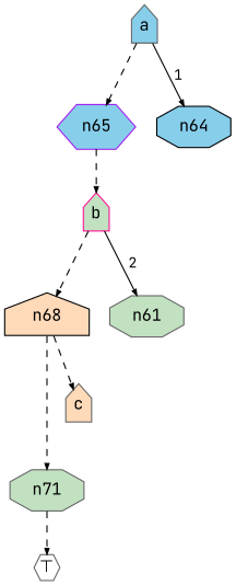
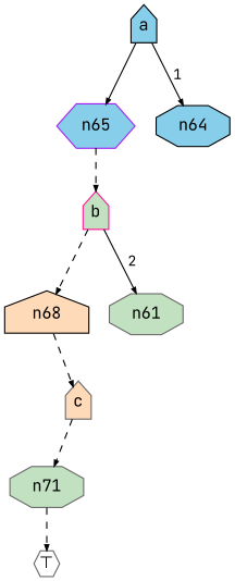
  digraph {
    fontname="JetBrains Mono"
    node [color=gray40 fillcolor="#C1E1C1" fontname="JetBrains Mono" shape=house style=filled]
    edge [arrowhead=normal arrowsize=0.5 color="#555" fontname="JetBrains Mono" style=dashed]
    n71 [height=0.15 shape=octagon width=0.15]
    n68 [color=black fillcolor=peachpuff height=0.15 width=0.15]
-   n63 [fillcolor=skyblue fixedsize=true label=a width=0.3]
+   n63 [color=black fillcolor=skyblue fixedsize=true label=a width=0.3]
    n65 [color=purple fillcolor=skyblue height=0.15 shape=hexagon width=0.15]
    n66 [color=deeppink fixedsize=true label=b width=0.3]
    n69 [fillcolor=peachpuff fixedsize=true label=c width=0.3]
    n72 [fixedsize=true height=0.3 label="⊤" shape=hexagon width=0.3 fillcolor="" style=""]
    n64 [color=black fillcolor=skyblue height=0.15 shape=octagon width=0.15]
    n67 [height=0.15 label=n61 shape=octagon width=0.15]
    subgraph sub_1 {
      rank=same
      n71
    }
    subgraph sub_2 {
      rank=same
      n68
    }
    subgraph sub_3 {
      rank=same
      n63
    }
    subgraph sub_4 {
      rank=same
      n65
    }
    subgraph sub_5 {
      rank=same
      n66
    }
    subgraph sub_6 {
      rank=same
      n69
    }
    n71 -> n72
    n68 -> n69
-   n63 -> n65
+   n63 -> n65 [style=solid]
    n63 -> n64 [fontcolor=black fontsize=12 label=" 1 " labelangle=-30 style=""]
    n65 -> n66
    n66 -> n68
    n66 -> n67 [fontcolor=black fontsize=12 label=" 2 " labelangle=-30 style=""]
-   n68 -> n71
+   n69 -> n71
  }
